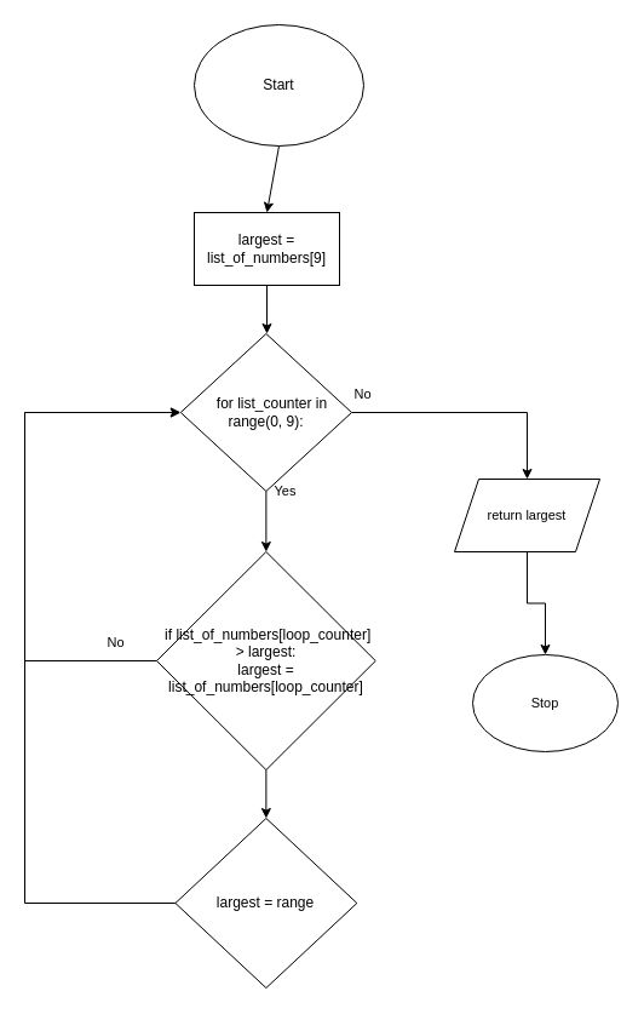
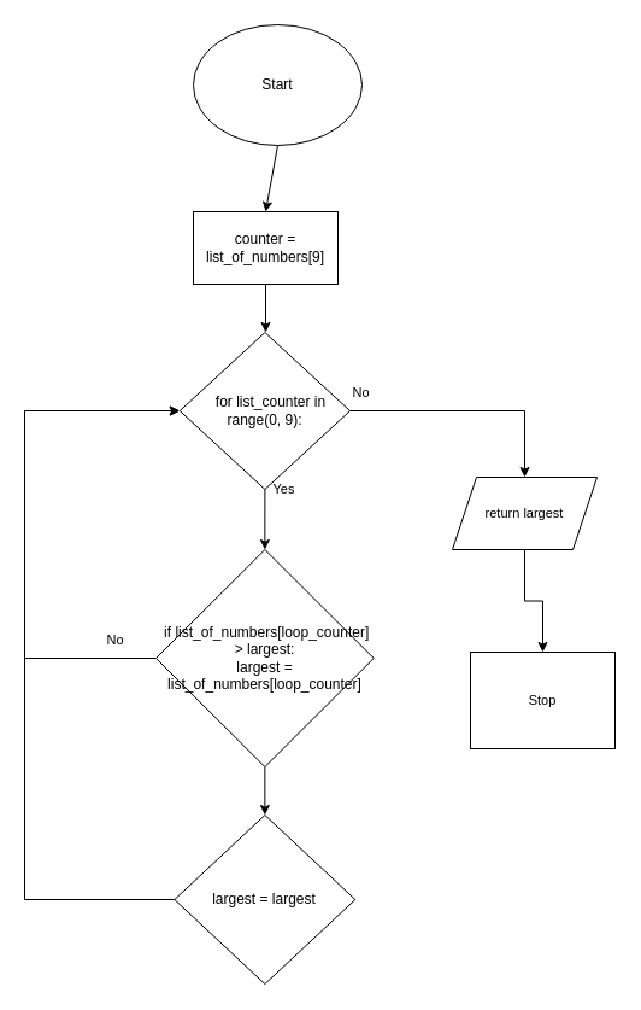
  <mxCell id="0" />
  <mxCell id="1" parent="0" />
  <mxCell id="2" style="edgeStyle=none;html=1;exitX=0.5;exitY=1;exitDx=0;exitDy=0;" parent="1" source="3" edge="1"><mxGeometry relative="1" as="geometry"><mxPoint x="220" y="175" as="targetPoint" /></mxGeometry></mxCell>
  <mxCell id="3" value="Start" style="ellipse;whiteSpace=wrap;html=1;" parent="1" vertex="1"><mxGeometry x="160" y="20" width="140" height="100" as="geometry" /></mxCell>
  <mxCell id="4" style="edgeStyle=none;html=1;exitX=0.5;exitY=1;exitDx=0;exitDy=0;" edge="1" parent="1" source="5"><mxGeometry relative="1" as="geometry"><mxPoint x="220" y="275" as="targetPoint" /></mxGeometry></mxCell>
- <mxCell id="5" value="largest = list_of_numbers[9]" style="rounded=0;whiteSpace=wrap;html=1;" vertex="1" parent="1"><mxGeometry x="160" y="175" width="120" height="60" as="geometry" /></mxCell>
+ <mxCell id="5" value="counter = list_of_numbers[9]" style="rounded=0;whiteSpace=wrap;html=1;" vertex="1" parent="1"><mxGeometry x="160" y="175" width="120" height="60" as="geometry" /></mxCell>
  <mxCell id="6" style="edgeStyle=none;html=1;exitX=0.5;exitY=1;exitDx=0;exitDy=0;" edge="1" parent="1" source="8" target="11"><mxGeometry relative="1" as="geometry" /></mxCell>
  <mxCell id="7" style="edgeStyle=orthogonalEdgeStyle;shape=connector;rounded=0;html=1;exitX=1;exitY=0.5;exitDx=0;exitDy=0;entryX=0.5;entryY=0;entryDx=0;entryDy=0;labelBackgroundColor=default;fontFamily=Helvetica;fontSize=11;fontColor=default;endArrow=classic;strokeColor=default;" edge="1" parent="1" source="8" target="17"><mxGeometry relative="1" as="geometry" /></mxCell>
  <mxCell id="8" value="&lt;span style=&quot;font-weight: 400&quot;&gt;&amp;nbsp; &amp;nbsp;for list_counter in range(0, 9):&lt;/span&gt;" style="rhombus;whiteSpace=wrap;html=1;fontStyle=1" vertex="1" parent="1"><mxGeometry x="148.75" y="275" width="141.25" height="130" as="geometry" /></mxCell>
  <mxCell id="9" style="edgeStyle=none;html=1;exitX=0.5;exitY=1;exitDx=0;exitDy=0;entryX=0.5;entryY=0;entryDx=0;entryDy=0;" edge="1" parent="1" source="11" target="13"><mxGeometry relative="1" as="geometry" /></mxCell>
  <mxCell id="10" style="edgeStyle=orthogonalEdgeStyle;html=1;exitX=0;exitY=0.5;exitDx=0;exitDy=0;entryX=0;entryY=0.5;entryDx=0;entryDy=0;rounded=0;" edge="1" parent="1" source="11" target="8"><mxGeometry relative="1" as="geometry"><mxPoint x="50" y="465" as="targetPoint" /><Array as="points"><mxPoint x="20" y="545" /><mxPoint x="20" y="340" /></Array></mxGeometry></mxCell>
  <mxCell id="11" value="&lt;div&gt;&lt;span style=&quot;font-weight: 400&quot;&gt;&amp;nbsp;if list_of_numbers[loop_counter] &amp;gt; largest:&lt;/span&gt;&lt;/div&gt;&lt;div&gt;&lt;span style=&quot;font-weight: 400&quot;&gt;largest = list_of_numbers[loop_counter]&lt;/span&gt;&lt;/div&gt;" style="rhombus;whiteSpace=wrap;html=1;fontStyle=1" vertex="1" parent="1"><mxGeometry x="128.98" y="455" width="180.78" height="180" as="geometry" /></mxCell>
  <mxCell id="12" style="edgeStyle=orthogonalEdgeStyle;shape=connector;rounded=0;html=1;exitX=0;exitY=0.5;exitDx=0;exitDy=0;entryX=0;entryY=0.5;entryDx=0;entryDy=0;labelBackgroundColor=default;fontFamily=Helvetica;fontSize=11;fontColor=default;endArrow=classic;strokeColor=default;" edge="1" parent="1" source="13" target="8"><mxGeometry relative="1" as="geometry"><Array as="points"><mxPoint x="20" y="745" /><mxPoint x="20" y="340" /></Array></mxGeometry></mxCell>
- <mxCell id="13" value="largest = range" style="rhombus;whiteSpace=wrap;html=1;" vertex="1" parent="1"><mxGeometry x="144.37" y="675" width="150" height="140" as="geometry" /></mxCell>
+ <mxCell id="13" value="largest = largest" style="rhombus;whiteSpace=wrap;html=1;" vertex="1" parent="1"><mxGeometry x="144.37" y="675" width="150" height="140" as="geometry" /></mxCell>
  <mxCell id="14" value="No" style="text;html=1;resizable=0;autosize=1;align=center;verticalAlign=middle;points=[];fillColor=none;strokeColor=none;rounded=0;fontFamily=Helvetica;fontSize=11;fontColor=default;" vertex="1" parent="1"><mxGeometry x="80" y="520" width="30" height="20" as="geometry" /></mxCell>
  <mxCell id="15" value="Yes" style="text;html=1;resizable=0;autosize=1;align=center;verticalAlign=middle;points=[];fillColor=none;strokeColor=none;rounded=0;fontFamily=Helvetica;fontSize=11;fontColor=default;" vertex="1" parent="1"><mxGeometry x="220" y="395" width="30" height="20" as="geometry" /></mxCell>
  <mxCell id="16" style="edgeStyle=orthogonalEdgeStyle;shape=connector;rounded=0;html=1;exitX=0.5;exitY=1;exitDx=0;exitDy=0;labelBackgroundColor=default;fontFamily=Helvetica;fontSize=11;fontColor=default;endArrow=classic;strokeColor=default;" edge="1" parent="1" source="17" target="18"><mxGeometry relative="1" as="geometry" /></mxCell>
  <mxCell id="17" value="return largest" style="shape=parallelogram;perimeter=parallelogramPerimeter;whiteSpace=wrap;html=1;fixedSize=1;fontFamily=Helvetica;fontSize=11;fontColor=default;" vertex="1" parent="1"><mxGeometry x="375" y="395" width="120" height="60" as="geometry" /></mxCell>
- <mxCell id="18" value="Stop" style="ellipse;whiteSpace=wrap;html=1;fontFamily=Helvetica;fontSize=11;fontColor=default;" vertex="1" parent="1"><mxGeometry x="390" y="540" width="120" height="80" as="geometry" /></mxCell>
+ <mxCell id="18" value="Stop" style="whiteSpace=wrap;html=1;fontFamily=Helvetica;fontSize=11;fontColor=default;rounded=0;" vertex="1" parent="1"><mxGeometry x="390" y="540" width="120" height="80" as="geometry" /></mxCell>
  <mxCell id="19" value="No" style="text;html=1;resizable=0;autosize=1;align=center;verticalAlign=middle;points=[];fillColor=none;strokeColor=none;rounded=0;fontFamily=Helvetica;fontSize=11;fontColor=default;" vertex="1" parent="1"><mxGeometry x="284" y="315" width="30" height="20" as="geometry" /></mxCell>
